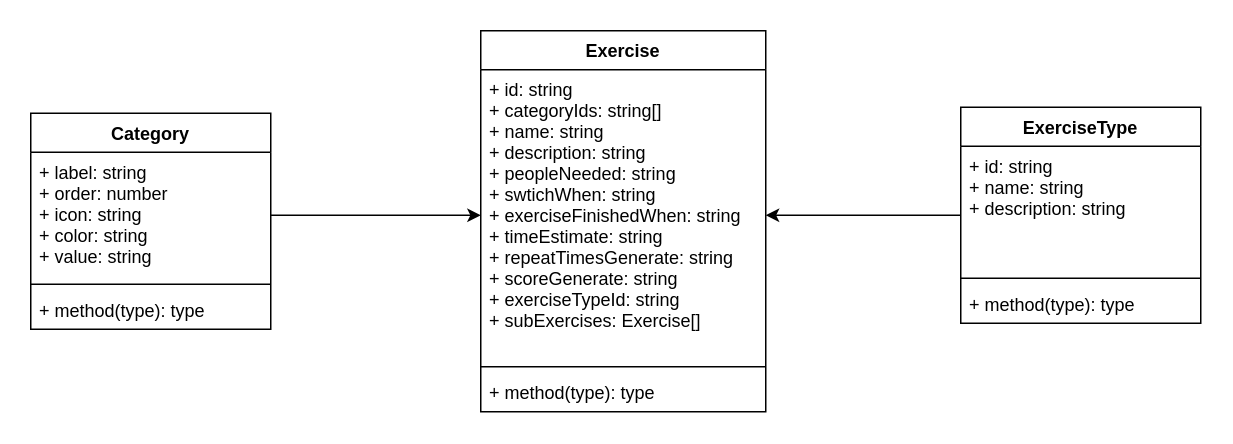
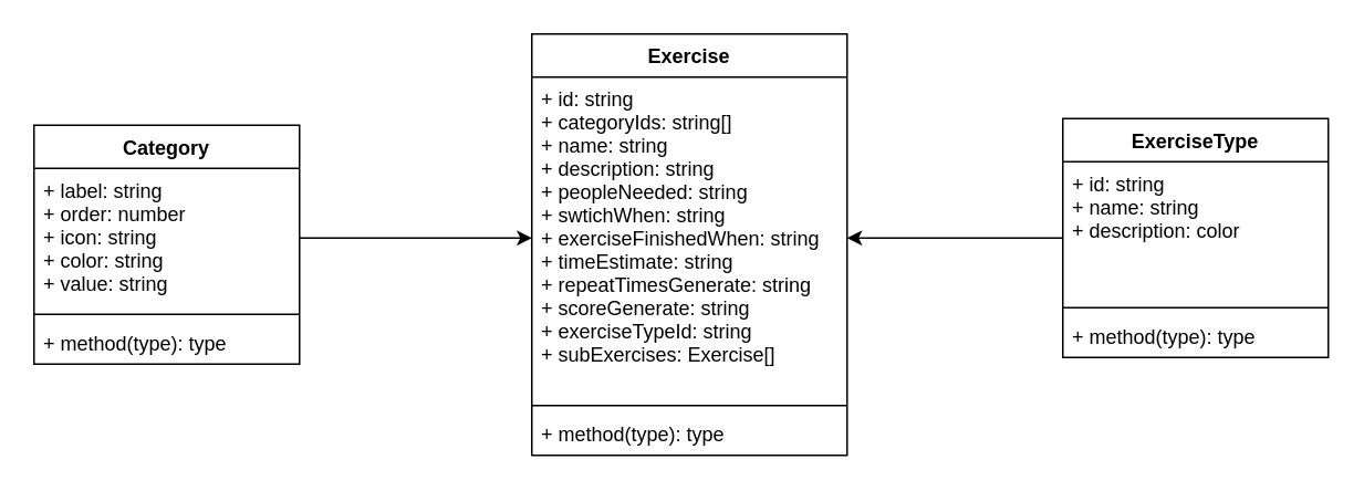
  <mxCell id="0" />
  <mxCell id="1" parent="0" />
  <mxCell id="2" value="Category" style="swimlane;fontStyle=1;align=center;verticalAlign=top;childLayout=stackLayout;horizontal=1;startSize=26;horizontalStack=0;resizeParent=1;resizeParentMax=0;resizeLast=0;collapsible=1;marginBottom=0;" parent="1" vertex="1"><mxGeometry x="20" y="75" width="160" height="144" as="geometry" /></mxCell>
  <mxCell id="3" value="+ label: string&#10;+ order: number&#10;+ icon: string&#10;+ color: string&#10;+ value: string" style="text;strokeColor=none;fillColor=none;align=left;verticalAlign=top;spacingLeft=4;spacingRight=4;overflow=hidden;rotatable=0;points=[[0,0.5],[1,0.5]];portConstraint=eastwest;" parent="2" vertex="1"><mxGeometry y="26" width="160" height="84" as="geometry" /></mxCell>
  <mxCell id="4" value="" style="line;strokeWidth=1;fillColor=none;align=left;verticalAlign=middle;spacingTop=-1;spacingLeft=3;spacingRight=3;rotatable=0;labelPosition=right;points=[];portConstraint=eastwest;" parent="2" vertex="1"><mxGeometry y="110" width="160" height="8" as="geometry" /></mxCell>
  <mxCell id="5" value="+ method(type): type" style="text;strokeColor=none;fillColor=none;align=left;verticalAlign=top;spacingLeft=4;spacingRight=4;overflow=hidden;rotatable=0;points=[[0,0.5],[1,0.5]];portConstraint=eastwest;" parent="2" vertex="1"><mxGeometry y="118" width="160" height="26" as="geometry" /></mxCell>
  <mxCell id="6" value="Exercise" style="swimlane;fontStyle=1;align=center;verticalAlign=top;childLayout=stackLayout;horizontal=1;startSize=26;horizontalStack=0;resizeParent=1;resizeParentMax=0;resizeLast=0;collapsible=1;marginBottom=0;" parent="1" vertex="1"><mxGeometry x="320" y="20" width="190" height="254" as="geometry" /></mxCell>
  <mxCell id="7" value="+ id: string&#10;+ categoryIds: string[]&#10;+ name: string&#10;+ description: string&#10;+ peopleNeeded: string&#10;+ swtichWhen: string&#10;+ exerciseFinishedWhen: string&#10;+ timeEstimate: string&#10;+ repeatTimesGenerate: string&#10;+ scoreGenerate: string&#10;+ exerciseTypeId: string&#10;+ subExercises: Exercise[]" style="text;strokeColor=none;fillColor=none;align=left;verticalAlign=top;spacingLeft=4;spacingRight=4;overflow=hidden;rotatable=0;points=[[0,0.5],[1,0.5]];portConstraint=eastwest;" parent="6" vertex="1"><mxGeometry y="26" width="190" height="194" as="geometry" /></mxCell>
  <mxCell id="8" value="" style="line;strokeWidth=1;fillColor=none;align=left;verticalAlign=middle;spacingTop=-1;spacingLeft=3;spacingRight=3;rotatable=0;labelPosition=right;points=[];portConstraint=eastwest;" parent="6" vertex="1"><mxGeometry y="220" width="190" height="8" as="geometry" /></mxCell>
  <mxCell id="9" value="+ method(type): type" style="text;strokeColor=none;fillColor=none;align=left;verticalAlign=top;spacingLeft=4;spacingRight=4;overflow=hidden;rotatable=0;points=[[0,0.5],[1,0.5]];portConstraint=eastwest;" parent="6" vertex="1"><mxGeometry y="228" width="190" height="26" as="geometry" /></mxCell>
  <mxCell id="10" style="edgeStyle=orthogonalEdgeStyle;rounded=0;orthogonalLoop=1;jettySize=auto;html=1;" parent="1" source="3" target="7" edge="1"><mxGeometry relative="1" as="geometry" /></mxCell>
  <mxCell id="11" style="edgeStyle=orthogonalEdgeStyle;rounded=0;orthogonalLoop=1;jettySize=auto;html=1;" edge="1" parent="1" source="12" target="7"><mxGeometry relative="1" as="geometry" /></mxCell>
  <mxCell id="12" value="ExerciseType" style="swimlane;fontStyle=1;align=center;verticalAlign=top;childLayout=stackLayout;horizontal=1;startSize=26;horizontalStack=0;resizeParent=1;resizeParentMax=0;resizeLast=0;collapsible=1;marginBottom=0;" vertex="1" parent="1"><mxGeometry x="640" y="71" width="160" height="144" as="geometry" /></mxCell>
- <mxCell id="13" value="+ id: string&#10;+ name: string&#10;+ description: string&#10;" style="text;strokeColor=none;fillColor=none;align=left;verticalAlign=top;spacingLeft=4;spacingRight=4;overflow=hidden;rotatable=0;points=[[0,0.5],[1,0.5]];portConstraint=eastwest;" vertex="1" parent="12"><mxGeometry y="26" width="160" height="84" as="geometry" /></mxCell>
+ <mxCell id="13" value="+ id: string&#10;+ name: string&#10;+ description: color&#10;" style="text;strokeColor=none;fillColor=none;align=left;verticalAlign=top;spacingLeft=4;spacingRight=4;overflow=hidden;rotatable=0;points=[[0,0.5],[1,0.5]];portConstraint=eastwest;" vertex="1" parent="12"><mxGeometry y="26" width="160" height="84" as="geometry" /></mxCell>
  <mxCell id="14" value="" style="line;strokeWidth=1;fillColor=none;align=left;verticalAlign=middle;spacingTop=-1;spacingLeft=3;spacingRight=3;rotatable=0;labelPosition=right;points=[];portConstraint=eastwest;" vertex="1" parent="12"><mxGeometry y="110" width="160" height="8" as="geometry" /></mxCell>
  <mxCell id="15" value="+ method(type): type" style="text;strokeColor=none;fillColor=none;align=left;verticalAlign=top;spacingLeft=4;spacingRight=4;overflow=hidden;rotatable=0;points=[[0,0.5],[1,0.5]];portConstraint=eastwest;" vertex="1" parent="12"><mxGeometry y="118" width="160" height="26" as="geometry" /></mxCell>
